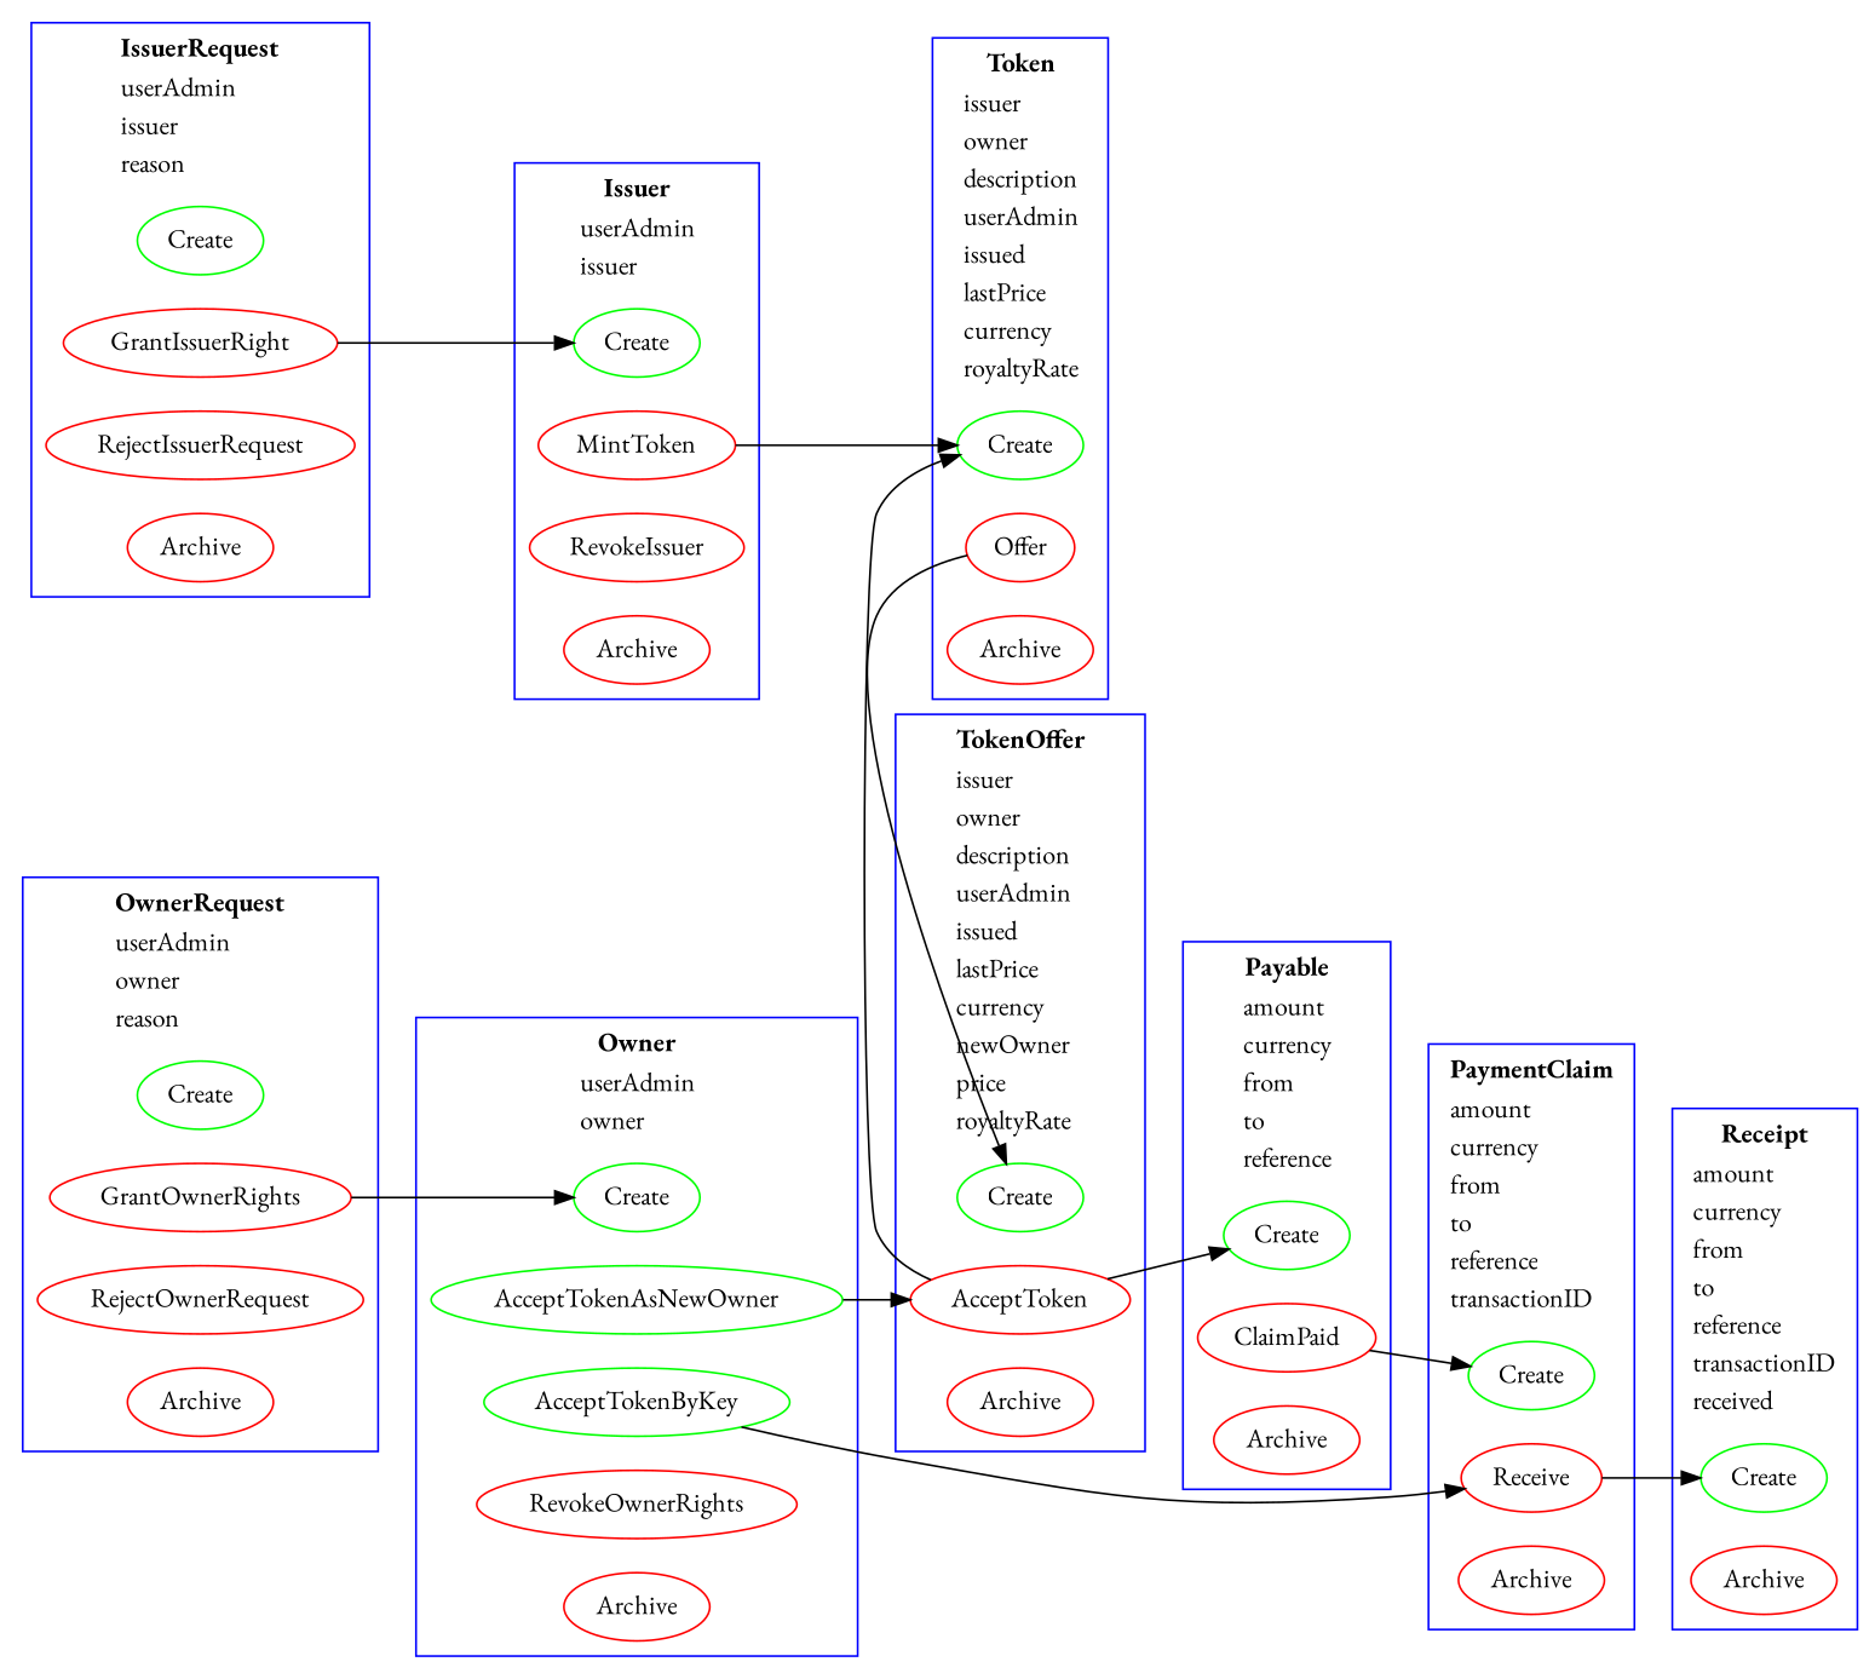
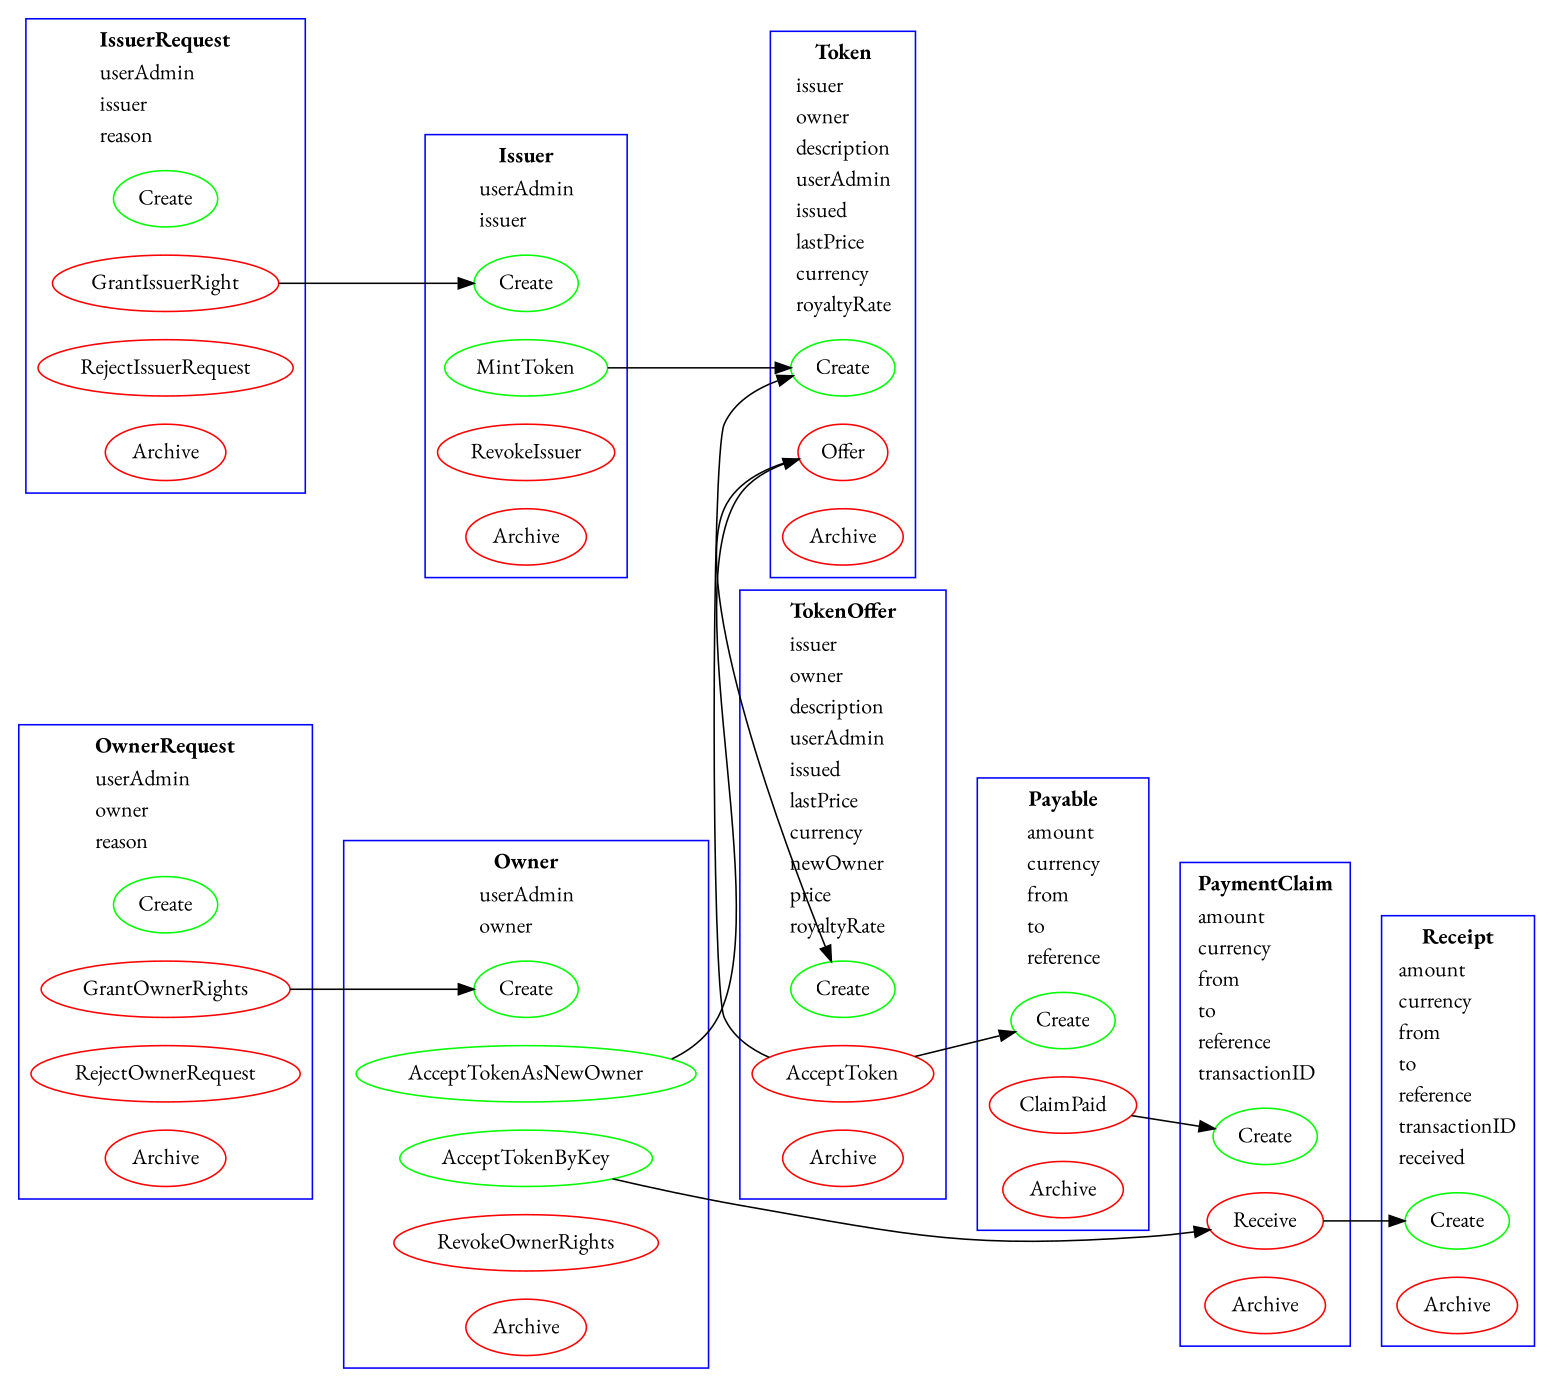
  digraph {
    compound=true
    fontname="EB Garamond"
    rankdir=LR
    node [color=red fontname="EB Garamond"]
    edge [fontname="EB Garamond"]
    n1 [color=green label=Create]
    n2 [label=Offer]
    n3 [label=Archive]
    n4 [color=green label=Create]
    n5 [label=AcceptToken]
    n6 [label=Archive]
    n7 [color=green label=Create]
    n8 [label=ClaimPaid]
    n9 [label=Archive]
    n10 [color=green label=Create]
    n11 [label=Receive]
    n12 [label=Archive]
    n13 [color=green label=Create]
    n14 [label=Archive]
    n15 [color=green label=Create]
-   n16 [label=MintToken]
+   n16 [color=green label=MintToken]
    n17 [label=RevokeIssuer]
    n18 [label=Archive]
    n19 [color=green label=Create]
    n20 [label=GrantIssuerRight]
    n21 [label=RejectIssuerRequest]
    n22 [label=Archive]
    n23 [color=green label=Create]
    n24 [color=green label=AcceptTokenAsNewOwner]
    n25 [color=green label=AcceptTokenByKey]
    n26 [label=RevokeOwnerRights]
    n27 [label=Archive]
    n28 [color=green label=Create]
    n29 [label=GrantOwnerRights]
    n30 [label=RejectOwnerRequest]
    n31 [label=Archive]
    subgraph cluster_1 {
      color=blue
      label=<<table align = "left" border="0" cellborder="0" cellspacing="1"> <tr><td align="center"><b>Token</b></td></tr><tr><td align="left">issuer</td></tr>  <tr><td align="left">owner</td></tr>  <tr><td align="left">description</td></tr>  <tr><td align="left">userAdmin</td></tr>  <tr><td align="left">issued</td></tr>  <tr><td align="left">lastPrice</td></tr>  <tr><td align="left">currency</td></tr>  <tr><td align="left">royaltyRate</td></tr>  </table>>
      n1
      n2
      n3
    }
    subgraph cluster_2 {
      color=blue
      label=<<table align = "left" border="0" cellborder="0" cellspacing="1"> <tr><td align="center"><b>TokenOffer</b></td></tr><tr><td align="left">issuer</td></tr>  <tr><td align="left">owner</td></tr>  <tr><td align="left">description</td></tr>  <tr><td align="left">userAdmin</td></tr>  <tr><td align="left">issued</td></tr>  <tr><td align="left">lastPrice</td></tr>  <tr><td align="left">currency</td></tr>  <tr><td align="left">newOwner</td></tr>  <tr><td align="left">price</td></tr>  <tr><td align="left">royaltyRate</td></tr>  </table>>
      n4
      n5
      n6
    }
    subgraph cluster_3 {
      color=blue
      label=<<table align = "left" border="0" cellborder="0" cellspacing="1"> <tr><td align="center"><b>Payable</b></td></tr><tr><td align="left">amount</td></tr>  <tr><td align="left">currency</td></tr>  <tr><td align="left">from</td></tr>  <tr><td align="left">to</td></tr>  <tr><td align="left">reference</td></tr>  </table>>
      n7
      n8
      n9
    }
    subgraph cluster_4 {
      color=blue
      label=<<table align = "left" border="0" cellborder="0" cellspacing="1"> <tr><td align="center"><b>PaymentClaim</b></td></tr><tr><td align="left">amount</td></tr>  <tr><td align="left">currency</td></tr>  <tr><td align="left">from</td></tr>  <tr><td align="left">to</td></tr>  <tr><td align="left">reference</td></tr>  <tr><td align="left">transactionID</td></tr>  </table>>
      n10
      n11
      n12
    }
    subgraph cluster_5 {
      color=blue
      label=<<table align = "left" border="0" cellborder="0" cellspacing="1"> <tr><td align="center"><b>Receipt</b></td></tr><tr><td align="left">amount</td></tr>  <tr><td align="left">currency</td></tr>  <tr><td align="left">from</td></tr>  <tr><td align="left">to</td></tr>  <tr><td align="left">reference</td></tr>  <tr><td align="left">transactionID</td></tr>  <tr><td align="left">received</td></tr>  </table>>
      n13
      n14
    }
    subgraph cluster_6 {
      color=blue
      label=<<table align = "left" border="0" cellborder="0" cellspacing="1"> <tr><td align="center"><b>Issuer</b></td></tr><tr><td align="left">userAdmin</td></tr>  <tr><td align="left">issuer</td></tr>  </table>>
      n15
      n16
      n17
      n18
    }
    subgraph cluster_7 {
      color=blue
      label=<<table align = "left" border="0" cellborder="0" cellspacing="1"> <tr><td align="center"><b>IssuerRequest</b></td></tr><tr><td align="left">userAdmin</td></tr>  <tr><td align="left">issuer</td></tr>  <tr><td align="left">reason</td></tr>  </table>>
      n19
      n20
      n21
      n22
    }
    subgraph cluster_8 {
      color=blue
      label=<<table align = "left" border="0" cellborder="0" cellspacing="1"> <tr><td align="center"><b>Owner</b></td></tr><tr><td align="left">userAdmin</td></tr>  <tr><td align="left">owner</td></tr>  </table>>
      n23
      n24
      n25
      n26
      n27
    }
    subgraph cluster_9 {
      color=blue
      label=<<table align = "left" border="0" cellborder="0" cellspacing="1"> <tr><td align="center"><b>OwnerRequest</b></td></tr><tr><td align="left">userAdmin</td></tr>  <tr><td align="left">owner</td></tr>  <tr><td align="left">reason</td></tr>  </table>>
      n28
      n29
      n30
      n31
    }
    n2 -> n4
    n5 -> n1
    n5 -> n7
    n8 -> n10
    n11 -> n13
    n16 -> n1
    n20 -> n15
-   n24 -> n5
+   n24 -> n2
    n25 -> n11
    n29 -> n23
  }
